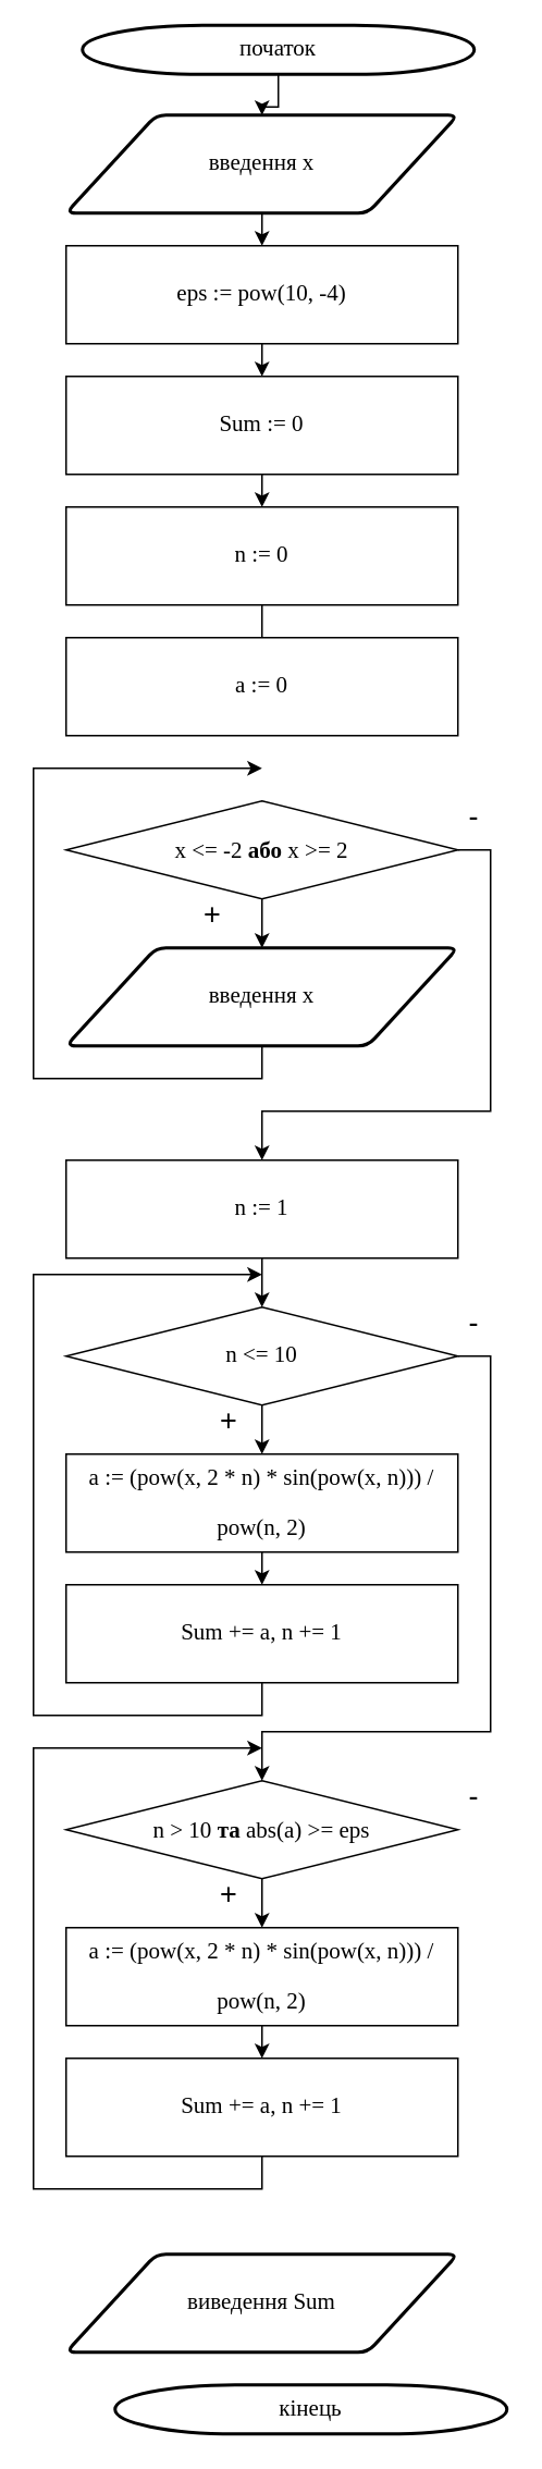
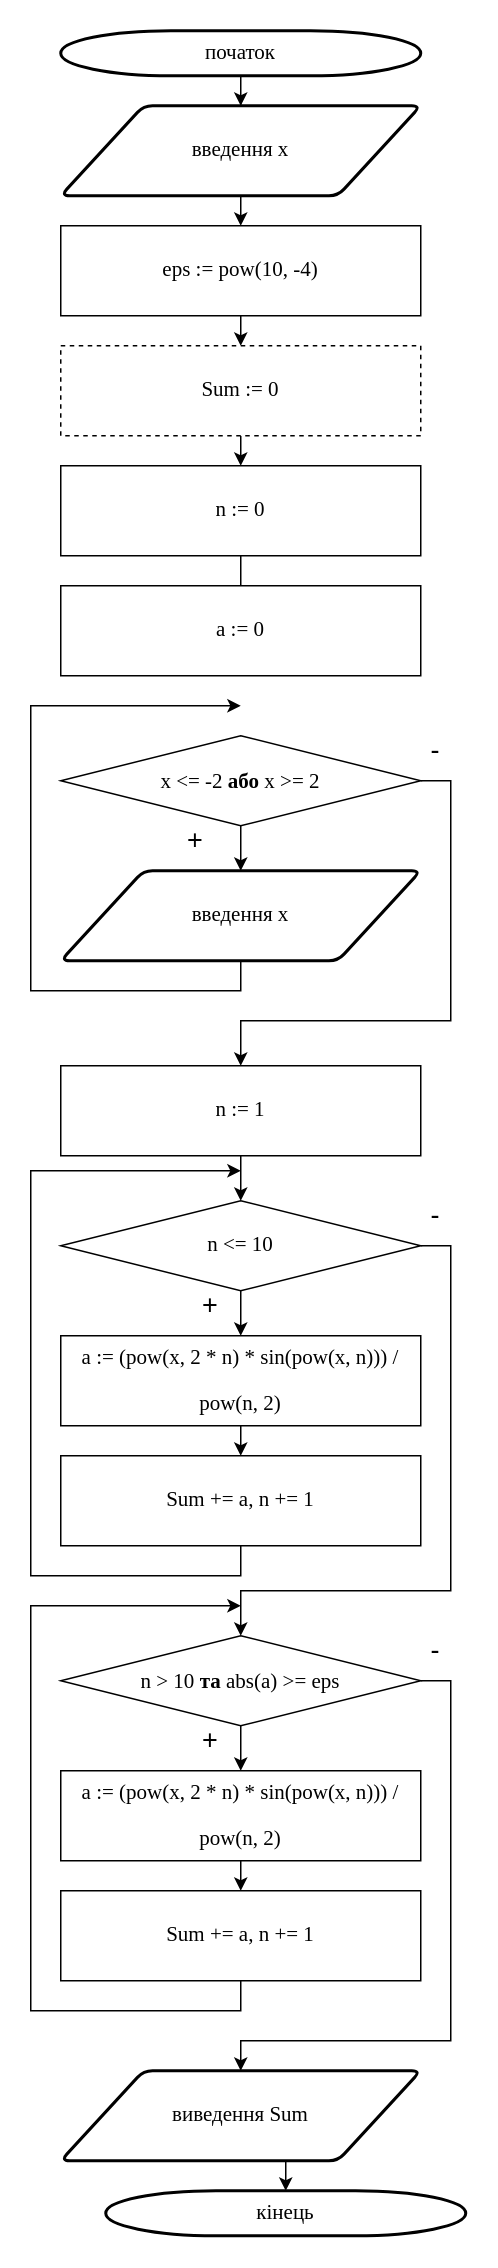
  <mxCell id="0" />
  <mxCell id="1" parent="0" />
  <mxCell id="2" value="" style="edgeStyle=orthogonalEdgeStyle;rounded=0;orthogonalLoop=1;jettySize=auto;html=1;fontFamily=Times New Roman;fontSize=14;" edge="1" parent="1" source="3" target="5"><mxGeometry relative="1" as="geometry" /></mxCell>
- <mxCell id="3" value="початок" style="strokeWidth=2;shape=mxgraph.flowchart.terminator;whiteSpace=wrap;fontSize=14;fontFamily=Times New Roman;html=1;" vertex="1" parent="1"><mxGeometry x="50" y="15" width="240" height="30" as="geometry" /></mxCell>
+ <mxCell id="3" value="початок" style="strokeWidth=2;shape=mxgraph.flowchart.terminator;whiteSpace=wrap;fontSize=14;fontFamily=Times New Roman;html=1;" vertex="1" parent="1"><mxGeometry x="40" y="20" width="240" height="30" as="geometry" /></mxCell>
  <mxCell id="4" style="edgeStyle=orthogonalEdgeStyle;rounded=0;orthogonalLoop=1;jettySize=auto;html=1;exitX=0.5;exitY=1;exitDx=0;exitDy=0;entryX=0.5;entryY=0;entryDx=0;entryDy=0;fontFamily=Times New Roman;fontSize=14;" edge="1" parent="1" source="5"><mxGeometry relative="1" as="geometry"><mxPoint x="160" y="150" as="targetPoint" /></mxGeometry></mxCell>
  <mxCell id="5" value="введення x" style="shape=parallelogram;html=1;strokeWidth=2;perimeter=parallelogramPerimeter;whiteSpace=wrap;rounded=1;arcSize=12;size=0.23;fontFamily=Times New Roman;fontSize=14;" vertex="1" parent="1"><mxGeometry x="40" y="70" width="240" height="60" as="geometry" /></mxCell>
  <mxCell id="6" style="edgeStyle=orthogonalEdgeStyle;rounded=0;orthogonalLoop=1;jettySize=auto;html=1;exitX=0.5;exitY=1;exitDx=0;exitDy=0;entryX=0.5;entryY=0;entryDx=0;entryDy=0;" edge="1" parent="1" source="7" target="9"><mxGeometry relative="1" as="geometry" /></mxCell>
  <mxCell id="7" value="&lt;span&gt;eps := pow(10, -4)&lt;/span&gt;" style="rounded=0;whiteSpace=wrap;html=1;fontFamily=Times New Roman;fontSize=14;" vertex="1" parent="1"><mxGeometry x="40" y="150" width="240" height="60" as="geometry" /></mxCell>
  <mxCell id="8" style="edgeStyle=orthogonalEdgeStyle;rounded=0;orthogonalLoop=1;jettySize=auto;html=1;exitX=0.5;exitY=1;exitDx=0;exitDy=0;entryX=0.5;entryY=0;entryDx=0;entryDy=0;" edge="1" parent="1" source="9" target="11"><mxGeometry relative="1" as="geometry" /></mxCell>
- <mxCell id="9" value="&lt;span&gt;Sum := 0&lt;/span&gt;" style="rounded=0;whiteSpace=wrap;html=1;fontFamily=Times New Roman;fontSize=14;" vertex="1" parent="1"><mxGeometry x="40" y="230" width="240" height="60" as="geometry" /></mxCell>
+ <mxCell id="9" value="&lt;span&gt;Sum := 0&lt;/span&gt;" style="rounded=0;whiteSpace=wrap;html=1;fontFamily=Times New Roman;fontSize=14;dashed=1;" vertex="1" parent="1"><mxGeometry x="40" y="230" width="240" height="60" as="geometry" /></mxCell>
  <mxCell id="10" style="edgeStyle=orthogonalEdgeStyle;rounded=0;orthogonalLoop=1;jettySize=auto;html=1;exitX=0.5;exitY=1;exitDx=0;exitDy=0;entryX=0.5;entryY=0;entryDx=0;entryDy=0;endArrow=none;" edge="1" parent="1" source="11" target="15"><mxGeometry relative="1" as="geometry" /></mxCell>
  <mxCell id="11" value="n := 0" style="rounded=0;whiteSpace=wrap;html=1;fontFamily=Times New Roman;fontSize=14;" vertex="1" parent="1"><mxGeometry x="40" y="310" width="240" height="60" as="geometry" /></mxCell>
+ <mxCell id="12" style="edgeStyle=orthogonalEdgeStyle;rounded=0;orthogonalLoop=1;jettySize=auto;html=1;exitX=0.5;exitY=1;exitDx=0;exitDy=0;entryX=0.5;entryY=0;entryDx=0;entryDy=0;entryPerimeter=0;fontFamily=Times New Roman;fontSize=14;" edge="1" parent="1" source="13" target="14"><mxGeometry relative="1" as="geometry" /></mxCell>
  <mxCell id="13" value="виведення Sum" style="shape=parallelogram;html=1;strokeWidth=2;perimeter=parallelogramPerimeter;whiteSpace=wrap;rounded=1;arcSize=12;size=0.23;fontFamily=Times New Roman;fontSize=14;" vertex="1" parent="1"><mxGeometry x="40" y="1380" width="240" height="60" as="geometry" /></mxCell>
  <mxCell id="14" value="кінець" style="strokeWidth=2;html=1;shape=mxgraph.flowchart.terminator;whiteSpace=wrap;fontFamily=Times New Roman;fontSize=14;" vertex="1" parent="1"><mxGeometry x="70" y="1460" width="240" height="30" as="geometry" /></mxCell>
  <mxCell id="15" value="a := 0" style="rounded=0;whiteSpace=wrap;html=1;fontFamily=Times New Roman;fontSize=14;" vertex="1" parent="1"><mxGeometry x="40" y="390" width="240" height="60" as="geometry" /></mxCell>
  <mxCell id="16" style="edgeStyle=orthogonalEdgeStyle;rounded=0;orthogonalLoop=1;jettySize=auto;html=1;exitX=0.5;exitY=1;exitDx=0;exitDy=0;entryX=0.5;entryY=0;entryDx=0;entryDy=0;" edge="1" parent="1" source="18" target="20"><mxGeometry relative="1" as="geometry" /></mxCell>
  <mxCell id="17" style="edgeStyle=orthogonalEdgeStyle;rounded=0;orthogonalLoop=1;jettySize=auto;html=1;exitX=1;exitY=0.5;exitDx=0;exitDy=0;" edge="1" parent="1" source="18"><mxGeometry relative="1" as="geometry"><Array as="points"><mxPoint x="300" y="520" /><mxPoint x="300" y="680" /><mxPoint x="160" y="680" /></Array><mxPoint x="160" y="710" as="targetPoint" /></mxGeometry></mxCell>
  <mxCell id="18" value="&lt;font style=&quot;font-size: 14px&quot;&gt;&lt;span style=&quot;font-family: &amp;#34;times new roman&amp;#34; , serif&quot;&gt;x &amp;lt;= -2 &lt;b&gt;або&lt;/b&gt; x &amp;gt;= 2&lt;/span&gt;&lt;br&gt;&lt;/font&gt;" style="rhombus;whiteSpace=wrap;html=1;" vertex="1" parent="1"><mxGeometry x="40" y="490" width="240" height="60" as="geometry" /></mxCell>
  <mxCell id="19" style="edgeStyle=orthogonalEdgeStyle;rounded=0;orthogonalLoop=1;jettySize=auto;html=1;exitX=0.5;exitY=1;exitDx=0;exitDy=0;" edge="1" parent="1" source="20"><mxGeometry relative="1" as="geometry"><mxPoint x="160" y="470" as="targetPoint" /><Array as="points"><mxPoint x="160" y="660" /><mxPoint x="20" y="660" /><mxPoint x="20" y="470" /></Array></mxGeometry></mxCell>
  <mxCell id="20" value="введення x" style="shape=parallelogram;html=1;strokeWidth=2;perimeter=parallelogramPerimeter;whiteSpace=wrap;rounded=1;arcSize=12;size=0.23;fontFamily=Times New Roman;fontSize=14;" vertex="1" parent="1"><mxGeometry x="40" y="580" width="240" height="60" as="geometry" /></mxCell>
  <mxCell id="21" value="&lt;font style=&quot;font-size: 18px&quot;&gt;+&lt;/font&gt;" style="text;html=1;strokeColor=none;fillColor=none;align=center;verticalAlign=middle;whiteSpace=wrap;rounded=0;" vertex="1" parent="1"><mxGeometry x="110" y="550" width="40" height="20" as="geometry" /></mxCell>
  <mxCell id="22" value="&lt;font style=&quot;font-size: 18px&quot;&gt;-&lt;/font&gt;" style="text;html=1;strokeColor=none;fillColor=none;align=center;verticalAlign=middle;whiteSpace=wrap;rounded=0;" vertex="1" parent="1"><mxGeometry x="270" y="490" width="40" height="20" as="geometry" /></mxCell>
  <mxCell id="23" style="edgeStyle=orthogonalEdgeStyle;rounded=0;orthogonalLoop=1;jettySize=auto;html=1;exitX=0.5;exitY=1;exitDx=0;exitDy=0;entryX=0.5;entryY=0;entryDx=0;entryDy=0;" edge="1" parent="1" source="24" target="27"><mxGeometry relative="1" as="geometry" /></mxCell>
  <mxCell id="24" value="&lt;span style=&quot;font-family: &amp;#34;times new roman&amp;#34; , serif&quot;&gt;&lt;font style=&quot;font-size: 14px&quot;&gt;n := 1&lt;/font&gt;&lt;/span&gt;" style="rounded=0;whiteSpace=wrap;html=1;fontFamily=Times New Roman;fontSize=14;" vertex="1" parent="1"><mxGeometry x="40" y="710" width="240" height="60" as="geometry" /></mxCell>
  <mxCell id="25" style="edgeStyle=orthogonalEdgeStyle;rounded=0;orthogonalLoop=1;jettySize=auto;html=1;exitX=0.5;exitY=1;exitDx=0;exitDy=0;entryX=0.5;entryY=0;entryDx=0;entryDy=0;" edge="1" parent="1" source="27" target="29"><mxGeometry relative="1" as="geometry" /></mxCell>
  <mxCell id="26" style="edgeStyle=orthogonalEdgeStyle;rounded=0;orthogonalLoop=1;jettySize=auto;html=1;exitX=1;exitY=0.5;exitDx=0;exitDy=0;entryX=0.5;entryY=0;entryDx=0;entryDy=0;" edge="1" parent="1" source="27"><mxGeometry relative="1" as="geometry"><Array as="points"><mxPoint x="300" y="830" /><mxPoint x="300" y="1060" /><mxPoint x="160" y="1060" /></Array><mxPoint x="160" y="1090" as="targetPoint" /></mxGeometry></mxCell>
  <mxCell id="27" value="&lt;font&gt;&lt;span lang=&quot;EN-US&quot; style=&quot;font-family: &amp;#34;times new roman&amp;#34; , serif&quot;&gt;&lt;font style=&quot;font-size: 14px&quot;&gt;n &amp;lt;= 10&lt;/font&gt;&lt;/span&gt;&lt;br&gt;&lt;/font&gt;" style="rhombus;whiteSpace=wrap;html=1;" vertex="1" parent="1"><mxGeometry x="40" y="800" width="240" height="60" as="geometry" /></mxCell>
  <mxCell id="28" style="edgeStyle=orthogonalEdgeStyle;rounded=0;orthogonalLoop=1;jettySize=auto;html=1;exitX=0.5;exitY=1;exitDx=0;exitDy=0;entryX=0.5;entryY=0;entryDx=0;entryDy=0;" edge="1" parent="1" source="29" target="31"><mxGeometry relative="1" as="geometry" /></mxCell>
  <mxCell id="29" value="&lt;p class=&quot;MsoNormal&quot; style=&quot;text-indent: 0cm&quot;&gt;&lt;span style=&quot;text-indent: 0cm ; font-family: &amp;#34;times new roman&amp;#34; , serif&quot;&gt;a &lt;/span&gt;&lt;span lang=&quot;RU&quot; style=&quot;text-indent: 0cm ; font-family: &amp;#34;times new roman&amp;#34; , serif&quot;&gt;:&lt;/span&gt;&lt;span style=&quot;text-indent: 0cm ; font-family: &amp;#34;times new roman&amp;#34; , serif&quot;&gt;= (pow(x, 2 * n) * sin(pow(x, n))) /&lt;/span&gt;&lt;br&gt;&lt;/p&gt;&lt;p class=&quot;MsoNormal&quot; style=&quot;text-indent: 0cm&quot;&gt;&lt;font style=&quot;font-size: 14px&quot;&gt;&lt;span style=&quot;font-family: &amp;#34;times new roman&amp;#34; , serif&quot;&gt;pow(n, 2)&lt;/span&gt;&lt;/font&gt;&lt;/p&gt;" style="rounded=0;whiteSpace=wrap;html=1;fontFamily=Times New Roman;fontSize=14;" vertex="1" parent="1"><mxGeometry x="40" y="890" width="240" height="60" as="geometry" /></mxCell>
  <mxCell id="30" style="edgeStyle=orthogonalEdgeStyle;rounded=0;orthogonalLoop=1;jettySize=auto;html=1;exitX=0.5;exitY=1;exitDx=0;exitDy=0;" edge="1" parent="1" source="31"><mxGeometry relative="1" as="geometry"><mxPoint x="160" y="780" as="targetPoint" /><Array as="points"><mxPoint x="160" y="1050" /><mxPoint x="20" y="1050" /><mxPoint x="20" y="780" /></Array></mxGeometry></mxCell>
  <mxCell id="31" value="&lt;span style=&quot;font-family: &amp;#34;times new roman&amp;#34; , serif&quot;&gt;Sum += a,&amp;nbsp;&lt;/span&gt;&lt;span style=&quot;font-family: &amp;#34;times new roman&amp;#34; , serif&quot;&gt;n += 1&lt;/span&gt;" style="rounded=0;whiteSpace=wrap;html=1;fontFamily=Times New Roman;fontSize=14;" vertex="1" parent="1"><mxGeometry x="40" y="970" width="240" height="60" as="geometry" /></mxCell>
  <mxCell id="32" value="&lt;font style=&quot;font-size: 18px&quot;&gt;+&lt;/font&gt;" style="text;html=1;strokeColor=none;fillColor=none;align=center;verticalAlign=middle;whiteSpace=wrap;rounded=0;" vertex="1" parent="1"><mxGeometry x="120" y="860" width="40" height="20" as="geometry" /></mxCell>
  <mxCell id="33" value="&lt;font style=&quot;font-size: 18px&quot;&gt;-&lt;/font&gt;" style="text;html=1;strokeColor=none;fillColor=none;align=center;verticalAlign=middle;whiteSpace=wrap;rounded=0;" vertex="1" parent="1"><mxGeometry x="270" y="800" width="40" height="20" as="geometry" /></mxCell>
  <mxCell id="34" style="edgeStyle=orthogonalEdgeStyle;rounded=0;orthogonalLoop=1;jettySize=auto;html=1;exitX=0.5;exitY=1;exitDx=0;exitDy=0;entryX=0.5;entryY=0;entryDx=0;entryDy=0;" edge="1" parent="1" source="36" target="38"><mxGeometry relative="1" as="geometry" /></mxCell>
+ <mxCell id="35" style="edgeStyle=orthogonalEdgeStyle;rounded=0;orthogonalLoop=1;jettySize=auto;html=1;exitX=1;exitY=0.5;exitDx=0;exitDy=0;entryX=0.5;entryY=0;entryDx=0;entryDy=0;" edge="1" parent="1" source="36" target="13"><mxGeometry relative="1" as="geometry"><Array as="points"><mxPoint x="300" y="1120" /><mxPoint x="300" y="1360" /><mxPoint x="160" y="1360" /></Array></mxGeometry></mxCell>
  <mxCell id="36" value="&lt;font style=&quot;font-size: 14px&quot;&gt;&lt;span style=&quot;font-family: &amp;#34;times new roman&amp;#34; , serif&quot;&gt;n &amp;gt; 10 &lt;b&gt;та&lt;/b&gt; abs(a) &amp;gt;= eps&lt;/span&gt;&lt;br&gt;&lt;/font&gt;" style="rhombus;whiteSpace=wrap;html=1;" vertex="1" parent="1"><mxGeometry x="40" y="1090" width="240" height="60" as="geometry" /></mxCell>
  <mxCell id="37" style="edgeStyle=orthogonalEdgeStyle;rounded=0;orthogonalLoop=1;jettySize=auto;html=1;exitX=0.5;exitY=1;exitDx=0;exitDy=0;entryX=0.5;entryY=0;entryDx=0;entryDy=0;" edge="1" parent="1" source="38" target="40"><mxGeometry relative="1" as="geometry" /></mxCell>
  <mxCell id="38" value="&lt;p class=&quot;MsoNormal&quot; style=&quot;text-indent: 0cm&quot;&gt;&lt;span style=&quot;text-indent: 0cm ; font-family: &amp;#34;times new roman&amp;#34; , serif&quot;&gt;a &lt;/span&gt;&lt;span lang=&quot;RU&quot; style=&quot;text-indent: 0cm ; font-family: &amp;#34;times new roman&amp;#34; , serif&quot;&gt;:&lt;/span&gt;&lt;span style=&quot;text-indent: 0cm ; font-family: &amp;#34;times new roman&amp;#34; , serif&quot;&gt;= (pow(x, 2 * n) * sin(pow(x, n))) /&lt;/span&gt;&lt;br&gt;&lt;/p&gt;&lt;p class=&quot;MsoNormal&quot; style=&quot;text-indent: 0cm&quot;&gt;&lt;font style=&quot;font-size: 14px&quot;&gt;&lt;span style=&quot;font-family: &amp;#34;times new roman&amp;#34; , serif&quot;&gt;pow(n, 2)&lt;/span&gt;&lt;/font&gt;&lt;/p&gt;" style="rounded=0;whiteSpace=wrap;html=1;fontFamily=Times New Roman;fontSize=14;" vertex="1" parent="1"><mxGeometry x="40" y="1180" width="240" height="60" as="geometry" /></mxCell>
  <mxCell id="39" style="edgeStyle=orthogonalEdgeStyle;rounded=0;orthogonalLoop=1;jettySize=auto;html=1;exitX=0.5;exitY=1;exitDx=0;exitDy=0;" edge="1" parent="1" source="40"><mxGeometry relative="1" as="geometry"><mxPoint x="160" y="1070" as="targetPoint" /><Array as="points"><mxPoint x="160" y="1340" /><mxPoint x="20" y="1340" /><mxPoint x="20" y="1070" /><mxPoint x="160" y="1070" /></Array></mxGeometry></mxCell>
  <mxCell id="40" value="&lt;span style=&quot;font-family: &amp;#34;times new roman&amp;#34; , serif&quot;&gt;Sum += a,&amp;nbsp;&lt;/span&gt;&lt;span style=&quot;font-family: &amp;#34;times new roman&amp;#34; , serif&quot;&gt;n += 1&lt;/span&gt;" style="rounded=0;whiteSpace=wrap;html=1;fontFamily=Times New Roman;fontSize=14;" vertex="1" parent="1"><mxGeometry x="40" y="1260" width="240" height="60" as="geometry" /></mxCell>
  <mxCell id="41" value="&lt;font style=&quot;font-size: 18px&quot;&gt;+&lt;/font&gt;" style="text;html=1;strokeColor=none;fillColor=none;align=center;verticalAlign=middle;whiteSpace=wrap;rounded=0;" vertex="1" parent="1"><mxGeometry x="120" y="1150" width="40" height="20" as="geometry" /></mxCell>
  <mxCell id="42" value="&lt;font style=&quot;font-size: 18px&quot;&gt;-&lt;/font&gt;" style="text;html=1;strokeColor=none;fillColor=none;align=center;verticalAlign=middle;whiteSpace=wrap;rounded=0;" vertex="1" parent="1"><mxGeometry x="270" y="1090" width="40" height="20" as="geometry" /></mxCell>
